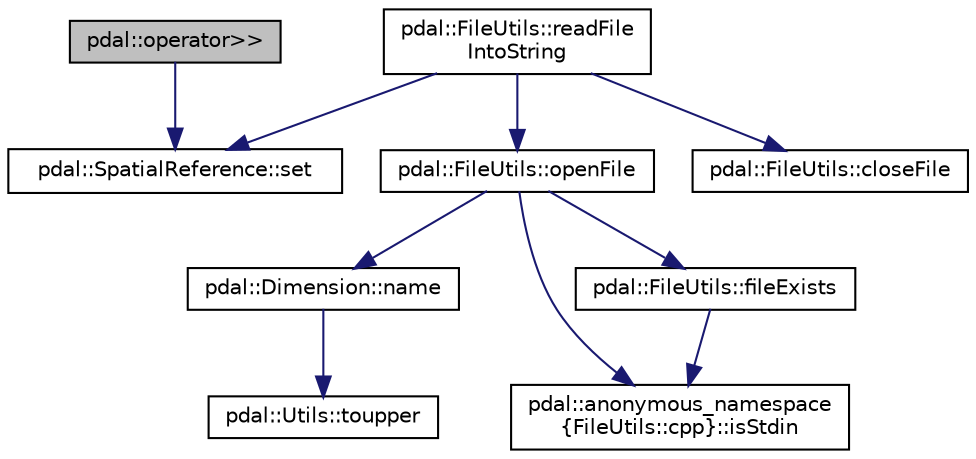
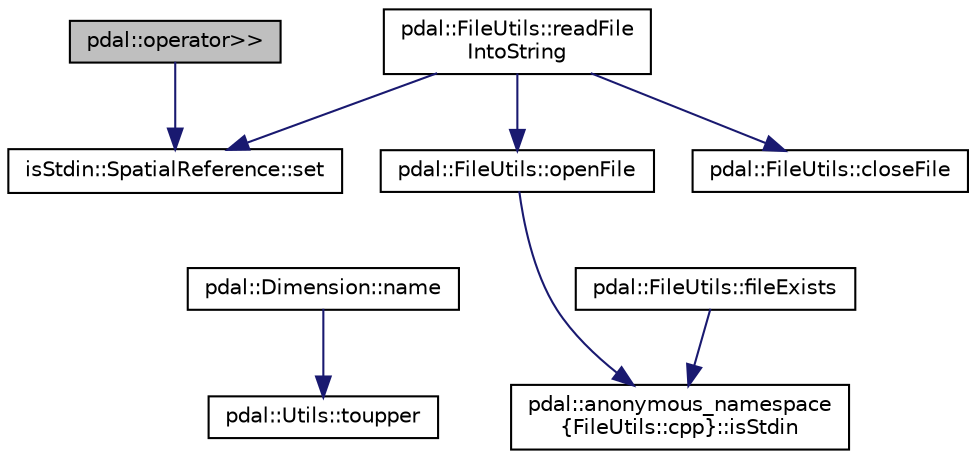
  digraph {
    rankdir=TB
    node [color=black fillcolor=white fontname=Helvetica fontsize=10 shape=record style=filled]
    edge [color=midnightblue fontname=Helvetica fontsize=10 labelfontname=Helvetica labelfontsize=10 style=solid]
    n1 [fillcolor=grey75 fontcolor=black height=0.2 label="pdal::operator\>\>" width=0.4]
-   n2 [height=0.2 label="pdal::SpatialReference::set" width=0.4]
+   n2 [height=0.2 label="isStdin::SpatialReference::set" width=0.4]
    n3 [height=0.2 label="pdal::FileUtils::readFile\lIntoString" width=0.4]
    n4 [height=0.2 label="pdal::FileUtils::openFile" width=0.4]
    n5 [height=0.2 label="pdal::FileUtils::closeFile" width=0.4]
    n6 [height=0.2 label="pdal::Dimension::name" width=0.4]
    n7 [height=0.2 label="pdal::anonymous_namespace\l\{FileUtils::cpp\}::isStdin" width=0.4]
    n8 [height=0.2 label="pdal::FileUtils::fileExists" width=0.4]
    n9 [height=0.2 label="pdal::Utils::toupper" width=0.4]
    n1 -> n2
    n3 -> n2
    n3 -> n4
    n3 -> n5
-   n4 -> n6
    n4 -> n7
-   n4 -> n8
    n6 -> n9
    n8 -> n7
  }
